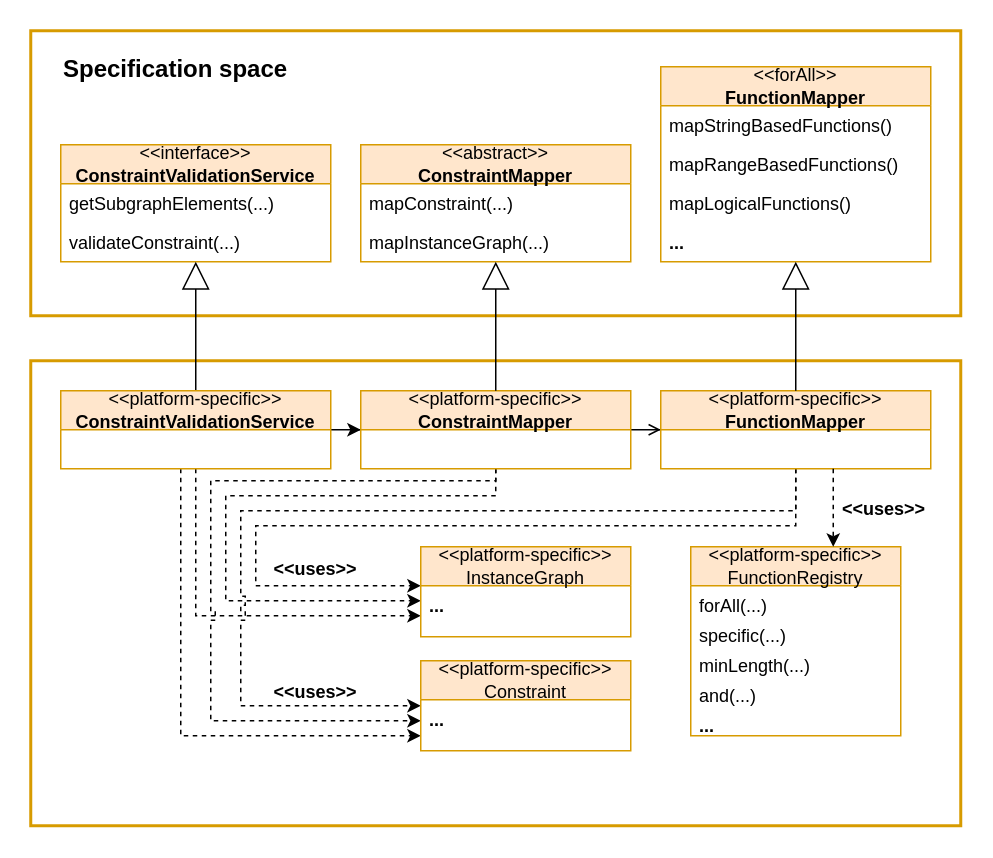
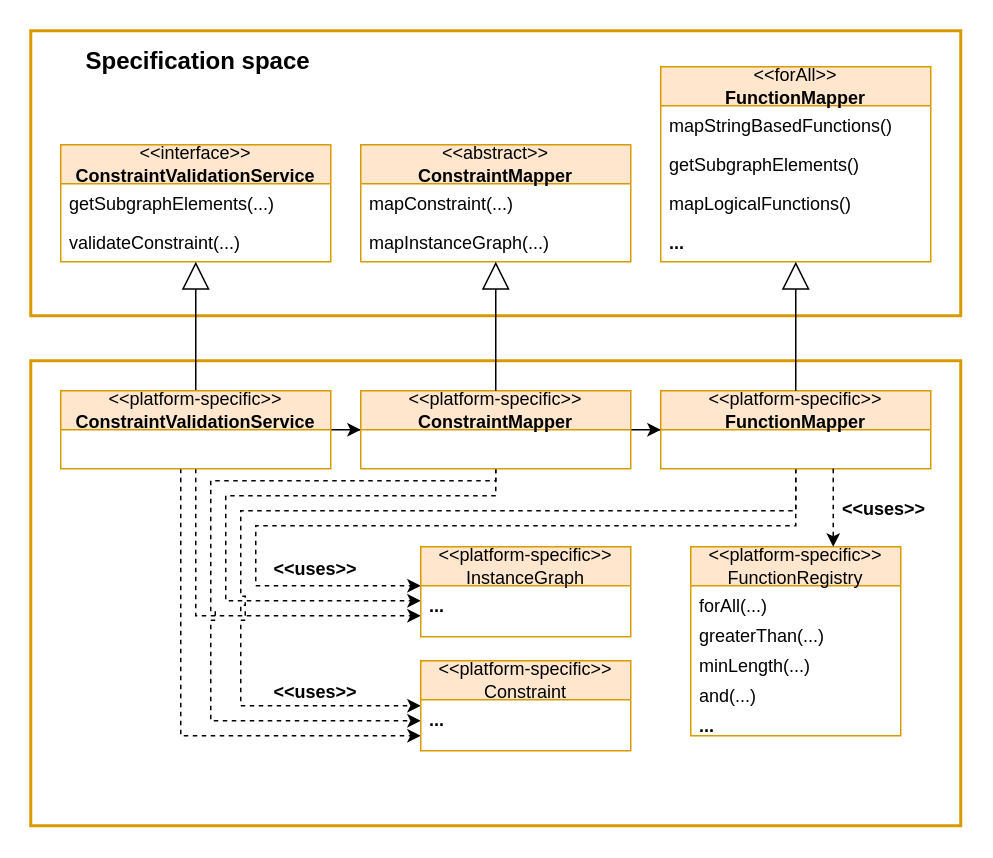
  <mxCell id="0" />
  <mxCell id="1" parent="0" />
  <mxCell id="2" value="" style="rounded=0;whiteSpace=wrap;html=1;strokeWidth=2;strokeColor=#D79B00;" vertex="1" parent="1"><mxGeometry x="20" y="240" width="620" height="310" as="geometry" /></mxCell>
  <mxCell id="3" value="" style="rounded=0;whiteSpace=wrap;html=1;strokeColor=#D79B00;strokeWidth=2;" vertex="1" parent="1"><mxGeometry x="20" y="20" width="620" height="190" as="geometry" /></mxCell>
  <mxCell id="4" value="&amp;lt;&amp;lt;interface&amp;gt;&amp;gt;&lt;br&gt;&lt;b&gt;ConstraintValidationService&lt;/b&gt;" style="swimlane;fontStyle=0;childLayout=stackLayout;horizontal=1;startSize=26;fillColor=#ffe6cc;horizontalStack=0;resizeParent=1;resizeParentMax=0;resizeLast=0;collapsible=1;marginBottom=0;whiteSpace=wrap;html=1;strokeColor=#d79b00;" vertex="1" parent="1"><mxGeometry x="40" y="96" width="180" height="78" as="geometry" /></mxCell>
  <mxCell id="5" value="getSubgraphElements(...)" style="text;strokeColor=none;fillColor=none;align=left;verticalAlign=top;spacingLeft=4;spacingRight=4;overflow=hidden;rotatable=0;points=[[0,0.5],[1,0.5]];portConstraint=eastwest;whiteSpace=wrap;html=1;" vertex="1" parent="4"><mxGeometry y="26" width="180" height="26" as="geometry" /></mxCell>
  <mxCell id="6" value="validateConstraint(...)" style="text;strokeColor=none;fillColor=none;align=left;verticalAlign=top;spacingLeft=4;spacingRight=4;overflow=hidden;rotatable=0;points=[[0,0.5],[1,0.5]];portConstraint=eastwest;whiteSpace=wrap;html=1;" vertex="1" parent="4"><mxGeometry y="52" width="180" height="26" as="geometry" /></mxCell>
  <mxCell id="7" style="edgeStyle=orthogonalEdgeStyle;rounded=0;orthogonalLoop=1;jettySize=auto;html=1;exitX=0.5;exitY=0;exitDx=0;exitDy=0;endSize=16;endArrow=block;endFill=0;" edge="1" parent="1" source="11" target="4"><mxGeometry relative="1" as="geometry" /></mxCell>
  <mxCell id="8" value="" style="edgeStyle=orthogonalEdgeStyle;rounded=0;orthogonalLoop=1;jettySize=auto;html=1;" edge="1" parent="1" source="11" target="19"><mxGeometry relative="1" as="geometry" /></mxCell>
  <mxCell id="9" style="edgeStyle=orthogonalEdgeStyle;rounded=0;orthogonalLoop=1;jettySize=auto;html=1;dashed=1;jumpStyle=sharp;" edge="1" parent="1" source="11" target="30"><mxGeometry relative="1" as="geometry"><Array as="points"><mxPoint x="130" y="410" /></Array></mxGeometry></mxCell>
  <mxCell id="10" style="edgeStyle=orthogonalEdgeStyle;rounded=0;orthogonalLoop=1;jettySize=auto;html=1;dashed=1;jumpStyle=sharp;" edge="1" parent="1" source="11" target="32"><mxGeometry relative="1" as="geometry"><mxPoint x="350.029" y="508" as="targetPoint" /><Array as="points"><mxPoint x="120" y="490" /></Array></mxGeometry></mxCell>
  <mxCell id="11" value="&amp;lt;&amp;lt;platform-specific&amp;gt;&amp;gt;&lt;br&gt;&lt;b&gt;ConstraintValidationService&lt;/b&gt;" style="swimlane;fontStyle=0;childLayout=stackLayout;horizontal=1;startSize=26;fillColor=#ffe6cc;horizontalStack=0;resizeParent=1;resizeParentMax=0;resizeLast=0;collapsible=1;marginBottom=0;whiteSpace=wrap;html=1;strokeColor=#d79b00;" vertex="1" parent="1"><mxGeometry x="40" y="260" width="180" height="52" as="geometry" /></mxCell>
  <mxCell id="12" value="&amp;nbsp;&amp;nbsp;" style="text;strokeColor=none;fillColor=none;align=left;verticalAlign=top;spacingLeft=4;spacingRight=4;overflow=hidden;rotatable=0;points=[[0,0.5],[1,0.5]];portConstraint=eastwest;whiteSpace=wrap;html=1;" vertex="1" parent="11"><mxGeometry y="26" width="180" height="26" as="geometry" /></mxCell>
  <mxCell id="13" value="&amp;lt;&amp;lt;abstract&amp;gt;&amp;gt;&lt;br style=&quot;border-color: var(--border-color);&quot;&gt;&lt;b style=&quot;border-color: var(--border-color);&quot;&gt;ConstraintMapper&lt;/b&gt;" style="swimlane;fontStyle=0;childLayout=stackLayout;horizontal=1;startSize=26;fillColor=#ffe6cc;horizontalStack=0;resizeParent=1;resizeParentMax=0;resizeLast=0;collapsible=1;marginBottom=0;whiteSpace=wrap;html=1;strokeColor=#d79b00;" vertex="1" parent="1"><mxGeometry x="240" y="96" width="180" height="78" as="geometry" /></mxCell>
  <mxCell id="14" value="mapConstraint(...)" style="text;strokeColor=none;fillColor=none;align=left;verticalAlign=top;spacingLeft=4;spacingRight=4;overflow=hidden;rotatable=0;points=[[0,0.5],[1,0.5]];portConstraint=eastwest;whiteSpace=wrap;html=1;" vertex="1" parent="13"><mxGeometry y="26" width="180" height="26" as="geometry" /></mxCell>
  <mxCell id="15" value="mapInstanceGraph(...)" style="text;strokeColor=none;fillColor=none;align=left;verticalAlign=top;spacingLeft=4;spacingRight=4;overflow=hidden;rotatable=0;points=[[0,0.5],[1,0.5]];portConstraint=eastwest;whiteSpace=wrap;html=1;" vertex="1" parent="13"><mxGeometry y="52" width="180" height="26" as="geometry" /></mxCell>
- <mxCell id="16" value="" style="edgeStyle=orthogonalEdgeStyle;rounded=0;orthogonalLoop=1;jettySize=auto;html=1;endArrow=open;" edge="1" parent="1" source="19" target="28"><mxGeometry relative="1" as="geometry" /></mxCell>
+ <mxCell id="16" value="" style="edgeStyle=orthogonalEdgeStyle;rounded=0;orthogonalLoop=1;jettySize=auto;html=1;" edge="1" parent="1" source="19" target="28"><mxGeometry relative="1" as="geometry" /></mxCell>
  <mxCell id="17" style="edgeStyle=orthogonalEdgeStyle;rounded=0;orthogonalLoop=1;jettySize=auto;html=1;dashed=1;jumpStyle=sharp;" edge="1" parent="1" source="19" target="30"><mxGeometry relative="1" as="geometry"><Array as="points"><mxPoint x="330" y="330" /><mxPoint x="150" y="330" /><mxPoint x="150" y="400" /></Array></mxGeometry></mxCell>
  <mxCell id="18" style="edgeStyle=orthogonalEdgeStyle;rounded=0;orthogonalLoop=1;jettySize=auto;html=1;dashed=1;jumpStyle=sharp;" edge="1" parent="1" source="19" target="32"><mxGeometry relative="1" as="geometry"><mxPoint x="350.029" y="508" as="targetPoint" /><Array as="points"><mxPoint x="330" y="320" /><mxPoint x="140" y="320" /><mxPoint x="140" y="480" /></Array></mxGeometry></mxCell>
  <mxCell id="19" value="&amp;lt;&amp;lt;platform-specific&amp;gt;&amp;gt;&lt;br style=&quot;border-color: var(--border-color);&quot;&gt;&lt;b style=&quot;border-color: var(--border-color);&quot;&gt;ConstraintMapper&lt;/b&gt;" style="swimlane;fontStyle=0;childLayout=stackLayout;horizontal=1;startSize=26;fillColor=#ffe6cc;horizontalStack=0;resizeParent=1;resizeParentMax=0;resizeLast=0;collapsible=1;marginBottom=0;whiteSpace=wrap;html=1;strokeColor=#d79b00;" vertex="1" parent="1"><mxGeometry x="240" y="260" width="180" height="52" as="geometry" /></mxCell>
  <mxCell id="20" value="&amp;nbsp;&amp;nbsp;" style="text;strokeColor=none;fillColor=none;align=left;verticalAlign=top;spacingLeft=4;spacingRight=4;overflow=hidden;rotatable=0;points=[[0,0.5],[1,0.5]];portConstraint=eastwest;whiteSpace=wrap;html=1;" vertex="1" parent="19"><mxGeometry y="26" width="180" height="26" as="geometry" /></mxCell>
  <mxCell id="21" value="&amp;lt;&amp;lt;forAll&amp;gt;&amp;gt;&lt;br style=&quot;border-color: var(--border-color);&quot;&gt;&lt;b style=&quot;border-color: var(--border-color);&quot;&gt;FunctionMapper&lt;/b&gt;" style="swimlane;fontStyle=0;childLayout=stackLayout;horizontal=1;startSize=26;fillColor=#ffe6cc;horizontalStack=0;resizeParent=1;resizeParentMax=0;resizeLast=0;collapsible=1;marginBottom=0;whiteSpace=wrap;html=1;strokeColor=#d79b00;" vertex="1" parent="1"><mxGeometry x="440" y="44" width="180" height="130" as="geometry" /></mxCell>
  <mxCell id="22" value="mapStringBasedFunctions()" style="text;strokeColor=none;fillColor=none;align=left;verticalAlign=top;spacingLeft=4;spacingRight=4;overflow=hidden;rotatable=0;points=[[0,0.5],[1,0.5]];portConstraint=eastwest;whiteSpace=wrap;html=1;" vertex="1" parent="21"><mxGeometry y="26" width="180" height="26" as="geometry" /></mxCell>
- <mxCell id="23" value="mapRangeBasedFunctions()" style="text;strokeColor=none;fillColor=none;align=left;verticalAlign=top;spacingLeft=4;spacingRight=4;overflow=hidden;rotatable=0;points=[[0,0.5],[1,0.5]];portConstraint=eastwest;whiteSpace=wrap;html=1;" vertex="1" parent="21"><mxGeometry y="52" width="180" height="26" as="geometry" /></mxCell>
+ <mxCell id="23" value="getSubgraphElements()" style="text;strokeColor=none;fillColor=none;align=left;verticalAlign=top;spacingLeft=4;spacingRight=4;overflow=hidden;rotatable=0;points=[[0,0.5],[1,0.5]];portConstraint=eastwest;whiteSpace=wrap;html=1;" vertex="1" parent="21"><mxGeometry y="52" width="180" height="26" as="geometry" /></mxCell>
  <mxCell id="24" value="mapLogicalFunctions()" style="text;strokeColor=none;fillColor=none;align=left;verticalAlign=top;spacingLeft=4;spacingRight=4;overflow=hidden;rotatable=0;points=[[0,0.5],[1,0.5]];portConstraint=eastwest;whiteSpace=wrap;html=1;" vertex="1" parent="21"><mxGeometry y="78" width="180" height="26" as="geometry" /></mxCell>
  <mxCell id="25" value="..." style="text;strokeColor=none;fillColor=none;align=left;verticalAlign=top;spacingLeft=4;spacingRight=4;overflow=hidden;rotatable=0;points=[[0,0.5],[1,0.5]];portConstraint=eastwest;whiteSpace=wrap;html=1;fontStyle=1" vertex="1" parent="21"><mxGeometry y="104" width="180" height="26" as="geometry" /></mxCell>
  <mxCell id="26" style="edgeStyle=orthogonalEdgeStyle;rounded=0;orthogonalLoop=1;jettySize=auto;html=1;dashed=1;jumpStyle=sharp;" edge="1" parent="1" source="28" target="30"><mxGeometry relative="1" as="geometry"><Array as="points"><mxPoint x="530" y="350" /><mxPoint x="170" y="350" /><mxPoint x="170" y="390" /></Array></mxGeometry></mxCell>
  <mxCell id="27" style="edgeStyle=orthogonalEdgeStyle;rounded=0;orthogonalLoop=1;jettySize=auto;html=1;dashed=1;jumpStyle=sharp;" edge="1" parent="1" source="28" target="32"><mxGeometry relative="1" as="geometry"><mxPoint x="350.029" y="508" as="targetPoint" /><Array as="points"><mxPoint x="530" y="340" /><mxPoint x="160" y="340" /><mxPoint x="160" y="470" /></Array></mxGeometry></mxCell>
  <mxCell id="28" value="&amp;lt;&amp;lt;platform-specific&amp;gt;&amp;gt;&lt;br style=&quot;border-color: var(--border-color);&quot;&gt;&lt;b style=&quot;border-color: var(--border-color);&quot;&gt;FunctionMapper&lt;/b&gt;" style="swimlane;fontStyle=0;childLayout=stackLayout;horizontal=1;startSize=26;fillColor=#ffe6cc;horizontalStack=0;resizeParent=1;resizeParentMax=0;resizeLast=0;collapsible=1;marginBottom=0;whiteSpace=wrap;html=1;strokeColor=#d79b00;" vertex="1" parent="1"><mxGeometry x="440" y="260" width="180" height="52" as="geometry" /></mxCell>
  <mxCell id="29" value="&amp;lt;&amp;lt;platform-specific&amp;gt;&amp;gt;&lt;br&gt;InstanceGraph" style="swimlane;fontStyle=0;childLayout=stackLayout;horizontal=1;startSize=26;fillColor=#ffe6cc;horizontalStack=0;resizeParent=1;resizeParentMax=0;resizeLast=0;collapsible=1;marginBottom=0;whiteSpace=wrap;html=1;strokeColor=#d79b00;" vertex="1" parent="1"><mxGeometry x="280" y="364" width="140" height="60" as="geometry" /></mxCell>
  <mxCell id="30" value="..." style="text;strokeColor=none;fillColor=none;align=left;verticalAlign=top;spacingLeft=4;spacingRight=4;overflow=hidden;rotatable=0;points=[[0,0.5],[1,0.5]];portConstraint=eastwest;whiteSpace=wrap;html=1;fontStyle=1" vertex="1" parent="29"><mxGeometry y="26" width="140" height="34" as="geometry" /></mxCell>
  <mxCell id="31" value="&amp;lt;&amp;lt;platform-specific&amp;gt;&amp;gt;&lt;br&gt;Constraint" style="swimlane;fontStyle=0;childLayout=stackLayout;horizontal=1;startSize=26;fillColor=#ffe6cc;horizontalStack=0;resizeParent=1;resizeParentMax=0;resizeLast=0;collapsible=1;marginBottom=0;whiteSpace=wrap;html=1;strokeColor=#d79b00;" vertex="1" parent="1"><mxGeometry x="280" y="440" width="140" height="60" as="geometry" /></mxCell>
  <mxCell id="32" value="..." style="text;strokeColor=none;fillColor=none;align=left;verticalAlign=top;spacingLeft=4;spacingRight=4;overflow=hidden;rotatable=0;points=[[0,0.5],[1,0.5]];portConstraint=eastwest;whiteSpace=wrap;html=1;fontStyle=1" vertex="1" parent="31"><mxGeometry y="26" width="140" height="34" as="geometry" /></mxCell>
- <mxCell id="33" value="&lt;b&gt;&lt;font style=&quot;font-size: 16px;&quot;&gt;Specification space&lt;/font&gt;&lt;/b&gt;" style="text;html=1;strokeColor=none;fillColor=none;align=left;verticalAlign=middle;whiteSpace=wrap;rounded=0;" vertex="1" parent="1"><mxGeometry x="40" y="30" width="310" height="30" as="geometry" /></mxCell>
+ <mxCell id="33" value="&lt;b&gt;&lt;font style=&quot;font-size: 16px;&quot;&gt;Specification space&lt;/font&gt;&lt;/b&gt;" style="text;html=1;strokeColor=none;fillColor=none;align=left;verticalAlign=middle;whiteSpace=wrap;rounded=0;" vertex="1" parent="1"><mxGeometry x="55" y="25" width="310" height="30" as="geometry" /></mxCell>
  <mxCell id="34" style="edgeStyle=orthogonalEdgeStyle;rounded=0;orthogonalLoop=1;jettySize=auto;html=1;endSize=16;endArrow=block;endFill=0;" edge="1" parent="1" source="19" target="13"><mxGeometry relative="1" as="geometry"><mxPoint x="140" y="360" as="sourcePoint" /><mxPoint x="140" y="184" as="targetPoint" /></mxGeometry></mxCell>
  <mxCell id="35" style="edgeStyle=orthogonalEdgeStyle;rounded=0;orthogonalLoop=1;jettySize=auto;html=1;endSize=16;endArrow=block;endFill=0;" edge="1" parent="1" source="28" target="21"><mxGeometry relative="1" as="geometry"><mxPoint x="340" y="360" as="sourcePoint" /><mxPoint x="340" y="184" as="targetPoint" /></mxGeometry></mxCell>
  <mxCell id="36" value="&lt;b&gt;&amp;lt;&amp;lt;uses&amp;gt;&amp;gt;&lt;/b&gt;" style="text;html=1;strokeColor=none;fillColor=none;align=center;verticalAlign=middle;whiteSpace=wrap;rounded=0;" vertex="1" parent="1"><mxGeometry x="180" y="364" width="60" height="30" as="geometry" /></mxCell>
  <mxCell id="37" value="&lt;b&gt;&amp;lt;&amp;lt;uses&amp;gt;&amp;gt;&lt;/b&gt;" style="text;html=1;strokeColor=none;fillColor=none;align=center;verticalAlign=middle;whiteSpace=wrap;rounded=0;" vertex="1" parent="1"><mxGeometry x="180" y="446" width="60" height="30" as="geometry" /></mxCell>
  <mxCell id="38" value="&amp;lt;&amp;lt;platform-specific&amp;gt;&amp;gt;&lt;br&gt;FunctionRegistry" style="swimlane;fontStyle=0;childLayout=stackLayout;horizontal=1;startSize=26;fillColor=#ffe6cc;horizontalStack=0;resizeParent=1;resizeParentMax=0;resizeLast=0;collapsible=1;marginBottom=0;whiteSpace=wrap;html=1;strokeColor=#d79b00;" vertex="1" parent="1"><mxGeometry x="460" y="364" width="140" height="126" as="geometry" /></mxCell>
  <mxCell id="39" value="forAll(...)" style="text;strokeColor=none;fillColor=none;align=left;verticalAlign=top;spacingLeft=4;spacingRight=4;overflow=hidden;rotatable=0;points=[[0,0.5],[1,0.5]];portConstraint=eastwest;whiteSpace=wrap;html=1;" vertex="1" parent="38"><mxGeometry y="26" width="140" height="20" as="geometry" /></mxCell>
- <mxCell id="40" value="specific(...)" style="text;strokeColor=none;fillColor=none;align=left;verticalAlign=top;spacingLeft=4;spacingRight=4;overflow=hidden;rotatable=0;points=[[0,0.5],[1,0.5]];portConstraint=eastwest;whiteSpace=wrap;html=1;" vertex="1" parent="38"><mxGeometry y="46" width="140" height="20" as="geometry" /></mxCell>
+ <mxCell id="40" value="greaterThan(...)" style="text;strokeColor=none;fillColor=none;align=left;verticalAlign=top;spacingLeft=4;spacingRight=4;overflow=hidden;rotatable=0;points=[[0,0.5],[1,0.5]];portConstraint=eastwest;whiteSpace=wrap;html=1;" vertex="1" parent="38"><mxGeometry y="46" width="140" height="20" as="geometry" /></mxCell>
  <mxCell id="41" value="minLength(...)" style="text;strokeColor=none;fillColor=none;align=left;verticalAlign=top;spacingLeft=4;spacingRight=4;overflow=hidden;rotatable=0;points=[[0,0.5],[1,0.5]];portConstraint=eastwest;whiteSpace=wrap;html=1;" vertex="1" parent="38"><mxGeometry y="66" width="140" height="20" as="geometry" /></mxCell>
  <mxCell id="42" value="and(...)" style="text;strokeColor=none;fillColor=none;align=left;verticalAlign=top;spacingLeft=4;spacingRight=4;overflow=hidden;rotatable=0;points=[[0,0.5],[1,0.5]];portConstraint=eastwest;whiteSpace=wrap;html=1;" vertex="1" parent="38"><mxGeometry y="86" width="140" height="20" as="geometry" /></mxCell>
  <mxCell id="43" value="&lt;b&gt;...&lt;/b&gt;" style="text;strokeColor=none;fillColor=none;align=left;verticalAlign=top;spacingLeft=4;spacingRight=4;overflow=hidden;rotatable=0;points=[[0,0.5],[1,0.5]];portConstraint=eastwest;whiteSpace=wrap;html=1;" vertex="1" parent="38"><mxGeometry y="106" width="140" height="20" as="geometry" /></mxCell>
  <mxCell id="44" style="edgeStyle=orthogonalEdgeStyle;rounded=0;orthogonalLoop=1;jettySize=auto;html=1;exitX=0.75;exitY=1;exitDx=0;exitDy=0;dashed=1;fontStyle=1" edge="1" parent="1"><mxGeometry relative="1" as="geometry"><mxPoint x="555" y="312" as="sourcePoint" /><mxPoint x="555" y="364" as="targetPoint" /><Array as="points"><mxPoint x="555" y="350" /><mxPoint x="555" y="350" /></Array></mxGeometry></mxCell>
  <mxCell id="45" value="&lt;b&gt;&amp;lt;&amp;lt;uses&amp;gt;&amp;gt;&lt;/b&gt;" style="text;html=1;strokeColor=none;fillColor=none;align=center;verticalAlign=middle;whiteSpace=wrap;rounded=0;" vertex="1" parent="1"><mxGeometry x="559" y="324" width="60" height="30" as="geometry" /></mxCell>
